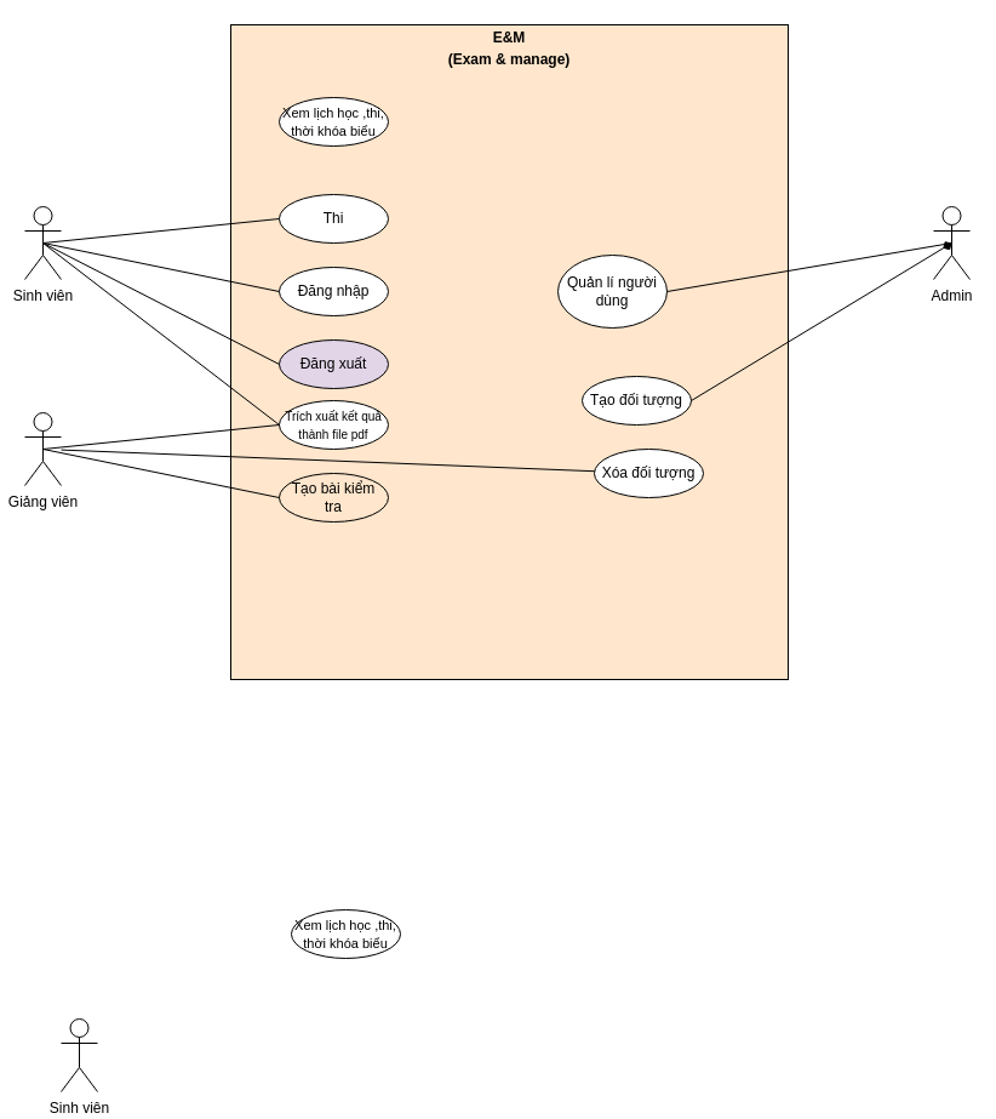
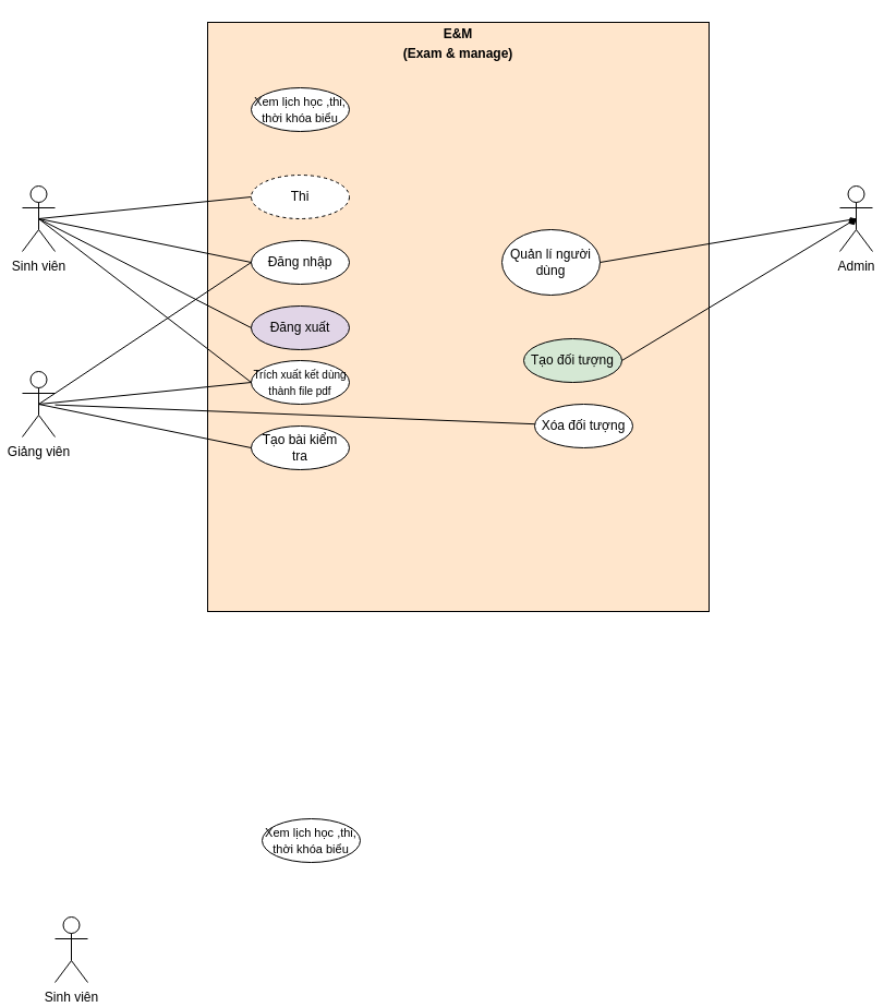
  <mxCell id="0" />
  <mxCell id="1" parent="0" />
  <mxCell id="2" value="Sinh viên" style="shape=umlActor;verticalLabelPosition=bottom;verticalAlign=top;html=1;outlineConnect=0;" vertex="1" parent="1"><mxGeometry x="20" y="170" width="30" height="60" as="geometry" /></mxCell>
  <mxCell id="3" value="Giảng viên" style="shape=umlActor;verticalLabelPosition=bottom;verticalAlign=top;html=1;outlineConnect=0;" vertex="1" parent="1"><mxGeometry x="20" y="340" width="30" height="60" as="geometry" /></mxCell>
  <mxCell id="4" value="Admin" style="shape=umlActor;verticalLabelPosition=bottom;verticalAlign=top;html=1;outlineConnect=0;" vertex="1" parent="1"><mxGeometry x="770" y="170" width="30" height="60" as="geometry" /></mxCell>
  <mxCell id="5" value="&lt;p style=&quot;margin:0px;margin-top:4px;text-align:center;&quot;&gt;&lt;b&gt;E&amp;amp;M&lt;/b&gt;&lt;/p&gt;&lt;p style=&quot;margin:0px;margin-top:4px;text-align:center;&quot;&gt;&lt;b&gt;(Exam &amp;amp; manage)&lt;/b&gt;&lt;/p&gt;&lt;div style=&quot;height:2px;&quot;&gt;&lt;/div&gt;" style="verticalAlign=top;align=left;overflow=fill;fontSize=12;fontFamily=Helvetica;html=1;fillColor=#ffe6cc;" vertex="1" parent="1"><mxGeometry x="190" y="20" width="460" height="540" as="geometry" /></mxCell>
  <mxCell id="6" value="Đăng nhập" style="ellipse;whiteSpace=wrap;html=1;" vertex="1" parent="1"><mxGeometry x="230" y="220" width="90" height="40" as="geometry" /></mxCell>
  <mxCell id="7" value="" style="endArrow=none;html=1;rounded=0;exitX=0.5;exitY=0.5;exitDx=0;exitDy=0;exitPerimeter=0;entryX=0;entryY=0.5;entryDx=0;entryDy=0;" edge="1" parent="1" source="2" target="6"><mxGeometry relative="1" as="geometry"><mxPoint x="380" y="290" as="sourcePoint" /><mxPoint x="540" y="290" as="targetPoint" /></mxGeometry></mxCell>
  <mxCell id="8" value="Đăng xuất" style="ellipse;whiteSpace=wrap;html=1;fillColor=#e1d5e7;" vertex="1" parent="1"><mxGeometry x="230" y="280" width="90" height="40" as="geometry" /></mxCell>
- <mxCell id="9" value="Tạo bài kiểm &lt;br&gt;tra" style="ellipse;whiteSpace=wrap;html=1;fillColor=#ffe6cc;" vertex="1" parent="1"><mxGeometry x="230" y="390" width="90" height="40" as="geometry" /></mxCell>
+ <mxCell id="9" value="Tạo bài kiểm &lt;br&gt;tra" style="ellipse;whiteSpace=wrap;html=1;" vertex="1" parent="1"><mxGeometry x="230" y="390" width="90" height="40" as="geometry" /></mxCell>
  <mxCell id="10" value="Quản lí người dùng" style="ellipse;whiteSpace=wrap;html=1;" vertex="1" parent="1"><mxGeometry x="460" y="210" width="90" height="60" as="geometry" /></mxCell>
- <mxCell id="11" value="Tạo đối tượng" style="ellipse;whiteSpace=wrap;html=1;" vertex="1" parent="1"><mxGeometry x="480" y="310" width="90" height="40" as="geometry" /></mxCell>
+ <mxCell id="11" value="Tạo đối tượng" style="ellipse;whiteSpace=wrap;html=1;fillColor=#d5e8d4;" vertex="1" parent="1"><mxGeometry x="480" y="310" width="90" height="40" as="geometry" /></mxCell>
  <mxCell id="12" value="Xóa đối tượng" style="ellipse;whiteSpace=wrap;html=1;" vertex="1" parent="1"><mxGeometry x="490" y="370" width="90" height="40" as="geometry" /></mxCell>
- <mxCell id="13" value="&lt;font style=&quot;font-size: 10px;&quot;&gt;Trích xuất kết quả thành file pdf&lt;/font&gt;" style="ellipse;whiteSpace=wrap;html=1;" vertex="1" parent="1"><mxGeometry x="230" y="330" width="90" height="40" as="geometry" /></mxCell>
+ <mxCell id="13" value="&lt;font style=&quot;font-size: 10px;&quot;&gt;Trích xuất kết dùng thành file pdf&lt;/font&gt;" style="ellipse;whiteSpace=wrap;html=1;" vertex="1" parent="1"><mxGeometry x="230" y="330" width="90" height="40" as="geometry" /></mxCell>
  <mxCell id="14" value="" style="endArrow=none;html=1;rounded=0;exitX=0.5;exitY=0.5;exitDx=0;exitDy=0;exitPerimeter=0;entryX=0;entryY=0.5;entryDx=0;entryDy=0;" edge="1" parent="1" source="2" target="13"><mxGeometry relative="1" as="geometry"><mxPoint x="85" y="90" as="sourcePoint" /><mxPoint x="240" y="100" as="targetPoint" /></mxGeometry></mxCell>
  <mxCell id="15" value="" style="endArrow=none;html=1;rounded=0;exitX=0.5;exitY=0.5;exitDx=0;exitDy=0;exitPerimeter=0;entryX=0;entryY=0.5;entryDx=0;entryDy=0;" edge="1" parent="1" source="3" target="13"><mxGeometry relative="1" as="geometry"><mxPoint x="95" y="100" as="sourcePoint" /><mxPoint x="250" y="110" as="targetPoint" /></mxGeometry></mxCell>
+ <mxCell id="16" value="" style="endArrow=none;html=1;rounded=0;exitX=0.5;exitY=0.5;exitDx=0;exitDy=0;exitPerimeter=0;entryX=0;entryY=0.5;entryDx=0;entryDy=0;" edge="1" parent="1" source="3" target="6"><mxGeometry relative="1" as="geometry"><mxPoint x="105" y="110" as="sourcePoint" /><mxPoint x="260" y="120" as="targetPoint" /></mxGeometry></mxCell>
  <mxCell id="17" value="" style="endArrow=none;html=1;rounded=0;exitX=0.5;exitY=0.5;exitDx=0;exitDy=0;exitPerimeter=0;entryX=0;entryY=0.5;entryDx=0;entryDy=0;" edge="1" parent="1" source="2" target="8"><mxGeometry relative="1" as="geometry"><mxPoint x="115" y="120" as="sourcePoint" /><mxPoint x="270" y="130" as="targetPoint" /></mxGeometry></mxCell>
  <mxCell id="18" value="" style="endArrow=none;html=1;rounded=0;" edge="1" parent="1" source="3" target="12"><mxGeometry relative="1" as="geometry"><mxPoint x="125" y="130" as="sourcePoint" /><mxPoint x="280" y="140" as="targetPoint" /></mxGeometry></mxCell>
  <mxCell id="19" value="" style="endArrow=none;html=1;rounded=0;exitX=1;exitY=0.5;exitDx=0;exitDy=0;entryX=0.5;entryY=0.5;entryDx=0;entryDy=0;entryPerimeter=0;" edge="1" parent="1" source="10" target="4"><mxGeometry relative="1" as="geometry"><mxPoint x="135" y="140" as="sourcePoint" /><mxPoint x="290" y="150" as="targetPoint" /></mxGeometry></mxCell>
- <mxCell id="20" value="Thi" style="ellipse;whiteSpace=wrap;html=1;" vertex="1" parent="1"><mxGeometry x="230" y="160" width="90" height="40" as="geometry" /></mxCell>
+ <mxCell id="20" value="Thi" style="ellipse;whiteSpace=wrap;html=1;dashed=1;" vertex="1" parent="1"><mxGeometry x="230" y="160" width="90" height="40" as="geometry" /></mxCell>
  <mxCell id="21" value="" style="endArrow=none;html=1;rounded=0;exitX=0;exitY=0.5;exitDx=0;exitDy=0;entryX=0.5;entryY=0.5;entryDx=0;entryDy=0;entryPerimeter=0;" edge="1" parent="1" source="9" target="3"><mxGeometry relative="1" as="geometry"><mxPoint x="560" y="240" as="sourcePoint" /><mxPoint x="795" y="210" as="targetPoint" /></mxGeometry></mxCell>
  <mxCell id="22" value="" style="endArrow=none;html=1;rounded=0;exitX=0;exitY=0.5;exitDx=0;exitDy=0;entryX=0.5;entryY=0.5;entryDx=0;entryDy=0;entryPerimeter=0;" edge="1" parent="1" source="20" target="2"><mxGeometry relative="1" as="geometry"><mxPoint x="570" y="250" as="sourcePoint" /><mxPoint x="805" y="220" as="targetPoint" /></mxGeometry></mxCell>
  <mxCell id="23" value="" style="endArrow=diamond;html=1;rounded=0;exitX=1;exitY=0.5;exitDx=0;exitDy=0;entryX=0.5;entryY=0.5;entryDx=0;entryDy=0;entryPerimeter=0;" edge="1" parent="1" source="11" target="4"><mxGeometry relative="1" as="geometry"><mxPoint x="580" y="260" as="sourcePoint" /><mxPoint x="815" y="230" as="targetPoint" /></mxGeometry></mxCell>
  <mxCell id="24" value="&lt;font style=&quot;font-size: 11px;&quot;&gt;Xem lịch học ,thi, thời khóa biểu&lt;/font&gt;" style="ellipse;whiteSpace=wrap;html=1;" vertex="1" parent="1"><mxGeometry x="230" y="80" width="90" height="40" as="geometry" /></mxCell>
  <mxCell id="25" value="Sinh viên" style="shape=umlActor;verticalLabelPosition=bottom;verticalAlign=top;html=1;outlineConnect=0;" vertex="1" parent="1"><mxGeometry x="50" y="840" width="30" height="60" as="geometry" /></mxCell>
  <mxCell id="26" value="&lt;font style=&quot;font-size: 11px;&quot;&gt;Xem lịch học ,thi, thời khóa biểu&lt;/font&gt;" style="ellipse;whiteSpace=wrap;html=1;" vertex="1" parent="1"><mxGeometry x="240" y="750" width="90" height="40" as="geometry" /></mxCell>
